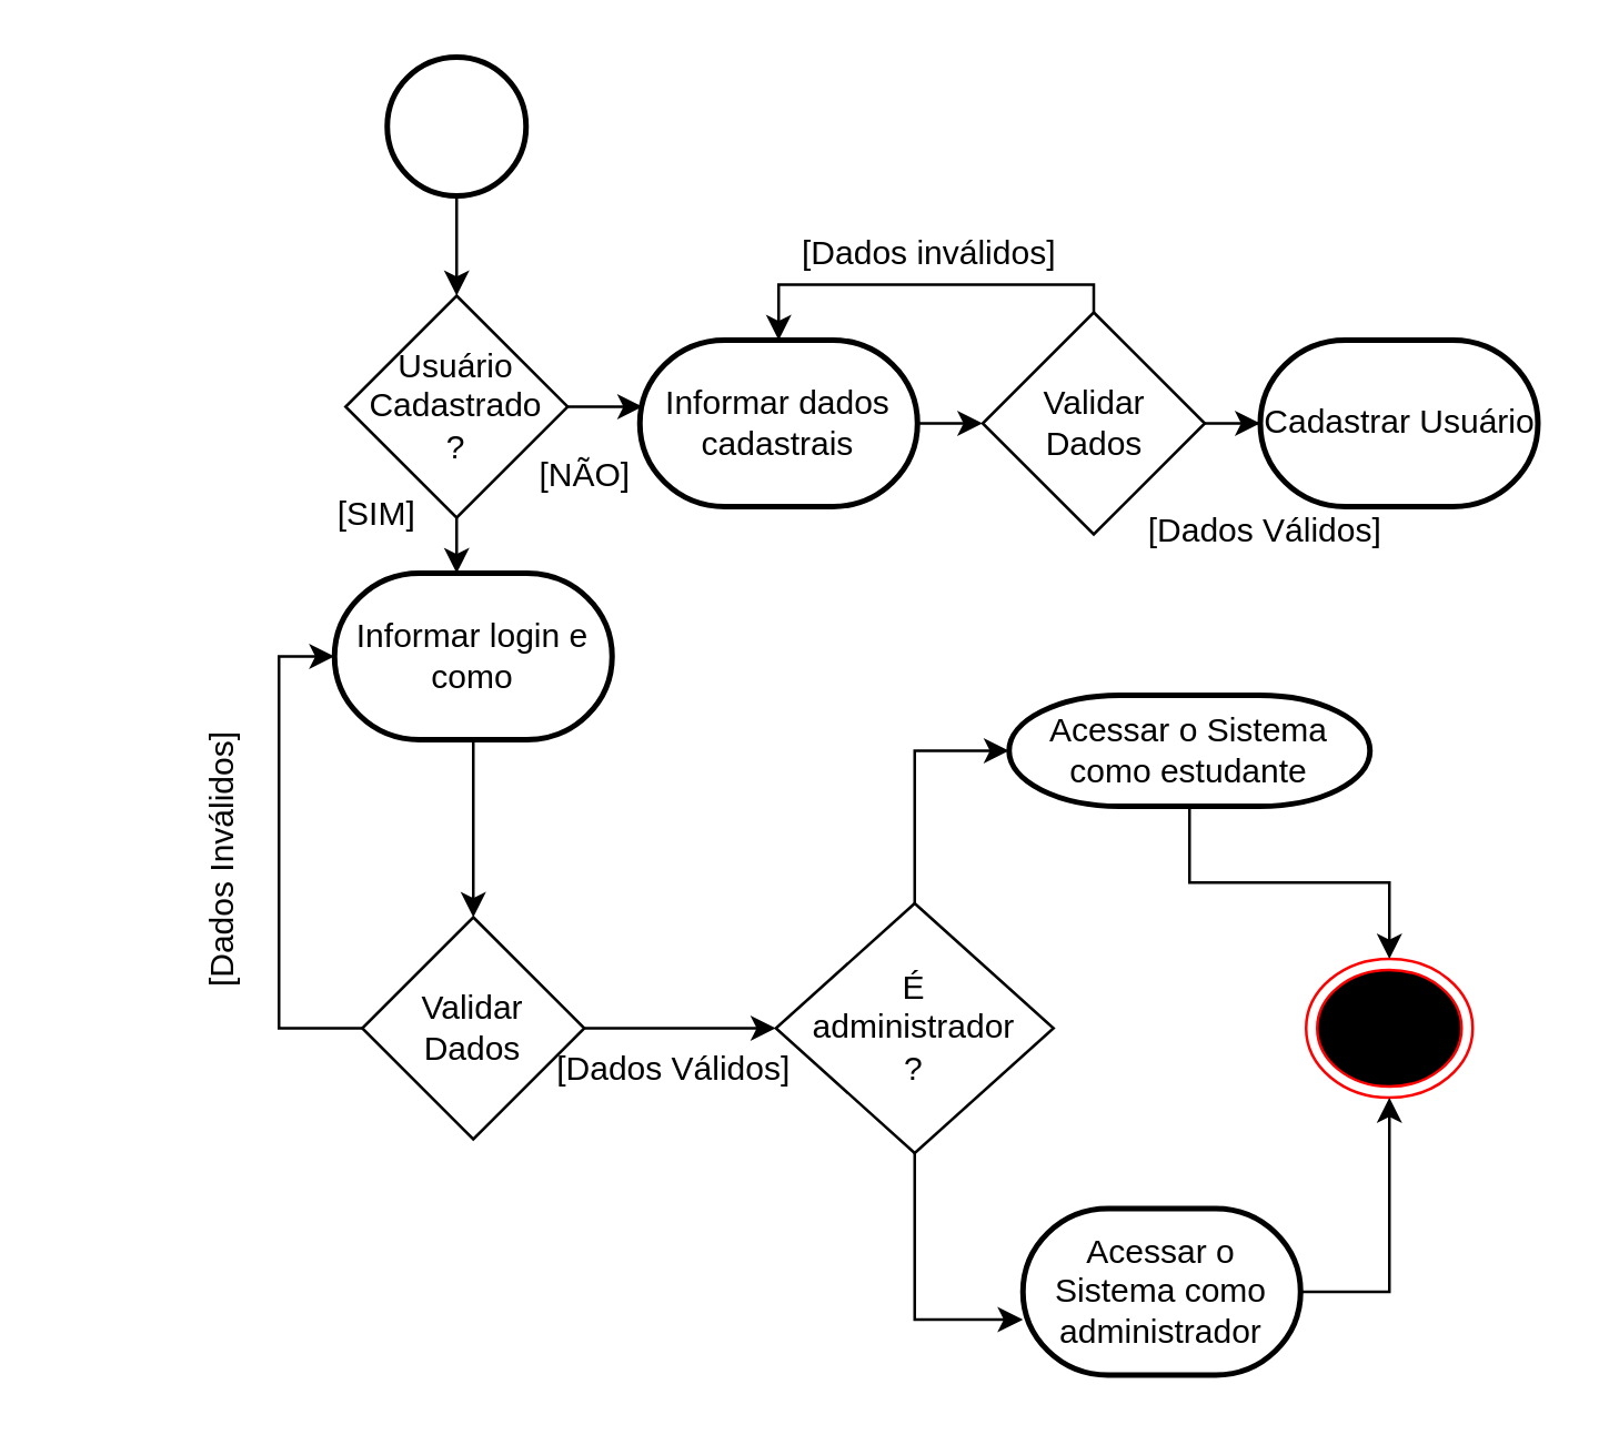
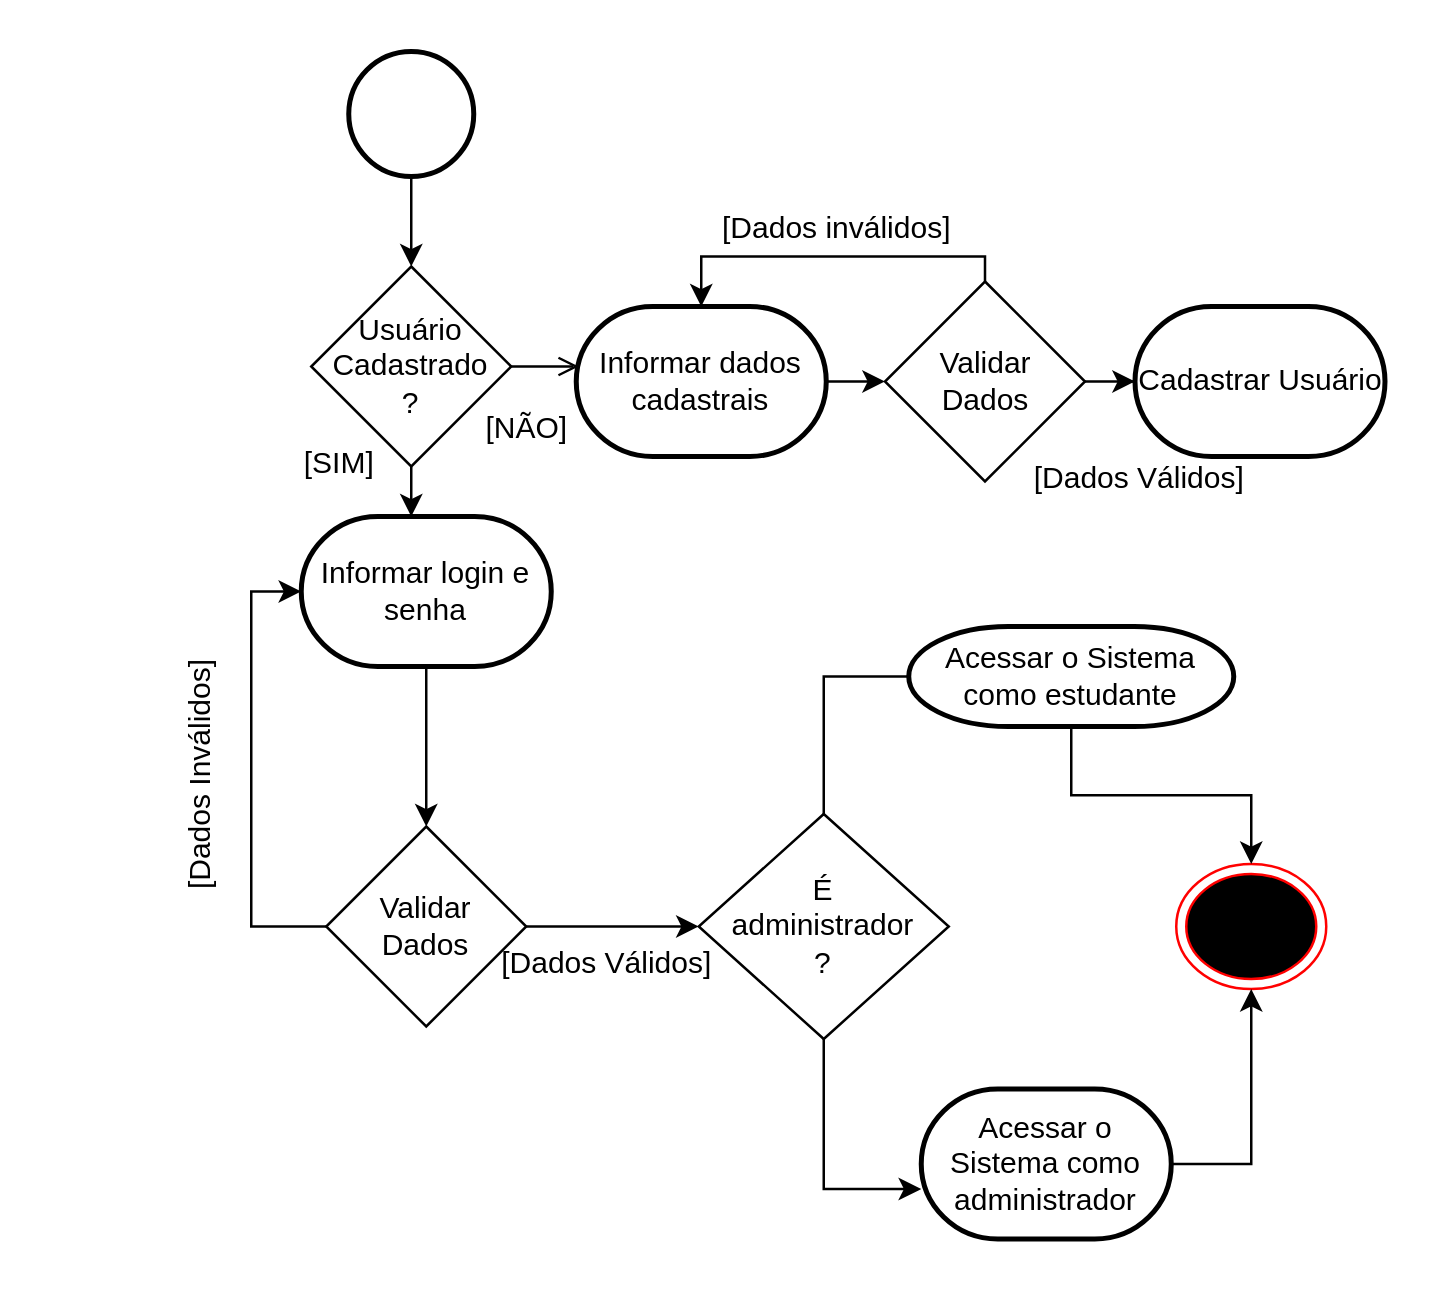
  <mxCell id="0" />
  <mxCell id="1" parent="0" />
  <mxCell id="2" value="" style="ellipse;html=1;shape=endState;fillColor=#000000;strokeColor=#ff0000;" parent="1" vertex="1"><mxGeometry x="470" y="345" width="60" height="50" as="geometry" /></mxCell>
  <mxCell id="3" value="" style="edgeStyle=orthogonalEdgeStyle;rounded=0;orthogonalLoop=1;jettySize=auto;html=1;" parent="1" source="4" target="7" edge="1"><mxGeometry relative="1" as="geometry" /></mxCell>
- <mxCell id="4" value="Informar login e como" style="strokeWidth=2;html=1;shape=mxgraph.flowchart.terminator;whiteSpace=wrap;" parent="1" vertex="1"><mxGeometry x="120" y="206" width="100" height="60" as="geometry" /></mxCell>
+ <mxCell id="4" value="Informar login e senha" style="strokeWidth=2;html=1;shape=mxgraph.flowchart.terminator;whiteSpace=wrap;" parent="1" vertex="1"><mxGeometry x="120" y="206" width="100" height="60" as="geometry" /></mxCell>
  <mxCell id="5" value="" style="edgeStyle=orthogonalEdgeStyle;rounded=0;orthogonalLoop=1;jettySize=auto;html=1;" parent="1" source="7" target="16" edge="1"><mxGeometry relative="1" as="geometry" /></mxCell>
  <mxCell id="6" style="edgeStyle=orthogonalEdgeStyle;rounded=0;orthogonalLoop=1;jettySize=auto;html=1;entryX=0;entryY=0.5;entryDx=0;entryDy=0;entryPerimeter=0;" edge="1" parent="1" source="7" target="4"><mxGeometry relative="1" as="geometry"><Array as="points"><mxPoint x="100" y="370" /><mxPoint x="100" y="236" /></Array></mxGeometry></mxCell>
  <mxCell id="7" value="Validar&lt;br&gt;Dados" style="rhombus;whiteSpace=wrap;html=1;" parent="1" vertex="1"><mxGeometry x="130" y="330" width="80" height="80" as="geometry" /></mxCell>
  <mxCell id="8" value="" style="edgeStyle=orthogonalEdgeStyle;rounded=0;orthogonalLoop=1;jettySize=auto;html=1;" parent="1" source="9" target="2" edge="1"><mxGeometry relative="1" as="geometry" /></mxCell>
  <mxCell id="9" value="Acessar o Sistema como estudante" style="strokeWidth=2;html=1;shape=mxgraph.flowchart.terminator;whiteSpace=wrap;" parent="1" vertex="1"><mxGeometry x="363" y="250" width="130" height="40" as="geometry" /></mxCell>
  <mxCell id="10" value="[Dados Inválidos]" style="text;html=1;align=center;verticalAlign=middle;resizable=0;points=[];autosize=1;strokeColor=none;fillColor=none;rotation=-90;" parent="1" vertex="1"><mxGeometry x="20" y="295" width="120" height="30" as="geometry" /></mxCell>
  <mxCell id="11" value="[Dados Válidos]" style="text;html=1;align=center;verticalAlign=middle;resizable=0;points=[];autosize=1;strokeColor=none;fillColor=none;" parent="1" vertex="1"><mxGeometry x="187" y="370" width="110" height="30" as="geometry" /></mxCell>
  <mxCell id="12" style="edgeStyle=orthogonalEdgeStyle;rounded=0;orthogonalLoop=1;jettySize=auto;html=1;entryX=0.5;entryY=1;entryDx=0;entryDy=0;" parent="1" source="13" target="2" edge="1"><mxGeometry relative="1" as="geometry" /></mxCell>
  <mxCell id="13" value="Acessar o Sistema como administrador" style="strokeWidth=2;html=1;shape=mxgraph.flowchart.terminator;whiteSpace=wrap;" parent="1" vertex="1"><mxGeometry x="368" y="435" width="100" height="60" as="geometry" /></mxCell>
- <mxCell id="14" style="edgeStyle=orthogonalEdgeStyle;rounded=0;orthogonalLoop=1;jettySize=auto;html=1;entryX=0;entryY=0.5;entryDx=0;entryDy=0;entryPerimeter=0;" parent="1" source="16" target="9" edge="1"><mxGeometry relative="1" as="geometry" /></mxCell>
+ <mxCell id="14" style="edgeStyle=orthogonalEdgeStyle;rounded=0;orthogonalLoop=1;jettySize=auto;html=1;entryX=0;entryY=0.5;entryDx=0;entryDy=0;entryPerimeter=0;endArrow=none;" parent="1" source="16" target="9" edge="1"><mxGeometry relative="1" as="geometry" /></mxCell>
  <mxCell id="15" style="edgeStyle=orthogonalEdgeStyle;rounded=0;orthogonalLoop=1;jettySize=auto;html=1;exitX=0.5;exitY=1;exitDx=0;exitDy=0;entryX=0;entryY=0.667;entryDx=0;entryDy=0;entryPerimeter=0;" parent="1" source="16" target="13" edge="1"><mxGeometry relative="1" as="geometry" /></mxCell>
  <mxCell id="16" value="É&lt;br&gt;administrador&lt;br&gt;?" style="rhombus;whiteSpace=wrap;html=1;" parent="1" vertex="1"><mxGeometry x="279" y="325" width="100" height="90" as="geometry" /></mxCell>
- <mxCell id="17" style="edgeStyle=orthogonalEdgeStyle;rounded=0;orthogonalLoop=1;jettySize=auto;html=1;entryX=0.01;entryY=0.4;entryDx=0;entryDy=0;entryPerimeter=0;" edge="1" parent="1" source="19" target="21"><mxGeometry relative="1" as="geometry" /></mxCell>
+ <mxCell id="17" style="edgeStyle=orthogonalEdgeStyle;rounded=0;orthogonalLoop=1;jettySize=auto;html=1;entryX=0.01;entryY=0.4;entryDx=0;entryDy=0;entryPerimeter=0;endArrow=open;" edge="1" parent="1" source="19" target="21"><mxGeometry relative="1" as="geometry" /></mxCell>
  <mxCell id="18" style="edgeStyle=orthogonalEdgeStyle;rounded=0;orthogonalLoop=1;jettySize=auto;html=1;exitX=0.5;exitY=1;exitDx=0;exitDy=0;" edge="1" parent="1" source="19"><mxGeometry relative="1" as="geometry"><mxPoint x="164" y="206" as="targetPoint" /><mxPoint x="164" y="192" as="sourcePoint" /></mxGeometry></mxCell>
  <mxCell id="19" value="Usuário Cadastrado&lt;br&gt;?" style="rhombus;whiteSpace=wrap;html=1;" vertex="1" parent="1"><mxGeometry x="124" y="106" width="80" height="80" as="geometry" /></mxCell>
  <mxCell id="20" value="" style="edgeStyle=orthogonalEdgeStyle;rounded=0;orthogonalLoop=1;jettySize=auto;html=1;" edge="1" parent="1" source="21" target="24"><mxGeometry relative="1" as="geometry" /></mxCell>
  <mxCell id="21" value="Informar dados cadastrais" style="strokeWidth=2;html=1;shape=mxgraph.flowchart.terminator;whiteSpace=wrap;" vertex="1" parent="1"><mxGeometry x="230" y="122" width="100" height="60" as="geometry" /></mxCell>
  <mxCell id="22" value="" style="edgeStyle=orthogonalEdgeStyle;rounded=0;orthogonalLoop=1;jettySize=auto;html=1;" edge="1" parent="1" source="24" target="25"><mxGeometry relative="1" as="geometry" /></mxCell>
  <mxCell id="23" style="edgeStyle=orthogonalEdgeStyle;rounded=0;orthogonalLoop=1;jettySize=auto;html=1;entryX=0.5;entryY=0;entryDx=0;entryDy=0;entryPerimeter=0;" edge="1" parent="1" source="24" target="21"><mxGeometry relative="1" as="geometry"><Array as="points"><mxPoint x="394" y="102" /><mxPoint x="280" y="102" /></Array></mxGeometry></mxCell>
  <mxCell id="24" value="Validar&lt;br&gt;Dados" style="rhombus;whiteSpace=wrap;html=1;" vertex="1" parent="1"><mxGeometry x="353.5" y="112" width="80" height="80" as="geometry" /></mxCell>
  <mxCell id="25" value="Cadastrar Usuário" style="strokeWidth=2;html=1;shape=mxgraph.flowchart.terminator;whiteSpace=wrap;" vertex="1" parent="1"><mxGeometry x="453.5" y="122" width="100" height="60" as="geometry" /></mxCell>
  <mxCell id="26" value="[Dados Válidos]" style="text;html=1;align=center;verticalAlign=middle;resizable=0;points=[];autosize=1;strokeColor=none;fillColor=none;" vertex="1" parent="1"><mxGeometry x="400" y="176" width="110" height="30" as="geometry" /></mxCell>
  <mxCell id="27" style="edgeStyle=orthogonalEdgeStyle;rounded=0;orthogonalLoop=1;jettySize=auto;html=1;exitX=0.5;exitY=1;exitDx=0;exitDy=0;exitPerimeter=0;entryX=0.5;entryY=0;entryDx=0;entryDy=0;" edge="1" parent="1" source="28" target="19"><mxGeometry relative="1" as="geometry" /></mxCell>
  <mxCell id="28" value="" style="strokeWidth=2;html=1;shape=mxgraph.flowchart.start_2;whiteSpace=wrap;" vertex="1" parent="1"><mxGeometry x="139" y="20" width="50" height="50" as="geometry" /></mxCell>
  <mxCell id="29" value="[Dados inválidos]" style="text;html=1;align=center;verticalAlign=middle;resizable=0;points=[];autosize=1;strokeColor=none;fillColor=none;" vertex="1" parent="1"><mxGeometry x="279" y="76" width="110" height="30" as="geometry" /></mxCell>
  <mxCell id="30" value="[SIM]" style="text;html=1;align=center;verticalAlign=middle;resizable=0;points=[];autosize=1;strokeColor=none;fillColor=none;" vertex="1" parent="1"><mxGeometry x="110" y="170" width="50" height="30" as="geometry" /></mxCell>
  <mxCell id="31" value="[NÃO]" style="text;html=1;align=center;verticalAlign=middle;resizable=0;points=[];autosize=1;strokeColor=none;fillColor=none;" vertex="1" parent="1"><mxGeometry x="180" y="156" width="60" height="30" as="geometry" /></mxCell>
